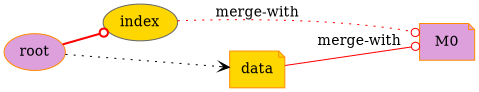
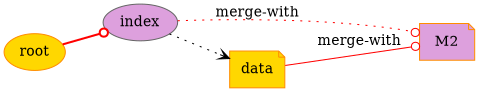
  digraph {
    fontname=Libertinus
    fontsize=10
    rankdir=LR
    node [style=filled fillcolor=gold color=darkorange shape=ellipse]
    edge [color=red style=dotted arrowhead=odot]
-   n1 [label=index color=gray40]
-   root [fillcolor=plum]
+   n1 [label=index fillcolor=plum color=gray40]
+   root
    n3 [label=data shape=note]
-   M0 [fillcolor=plum shape=note]
-   root -> n3 [color=black arrowhead=vee]
+   M0 [fillcolor=plum shape=note label=M2]
+   n1 -> n3 [color=black arrowhead=vee]
    n1 -> M0 [label="merge-with"]
    root -> n1 [style=bold]
    n3 -> M0 [label="merge-with" style=solid]
  }
